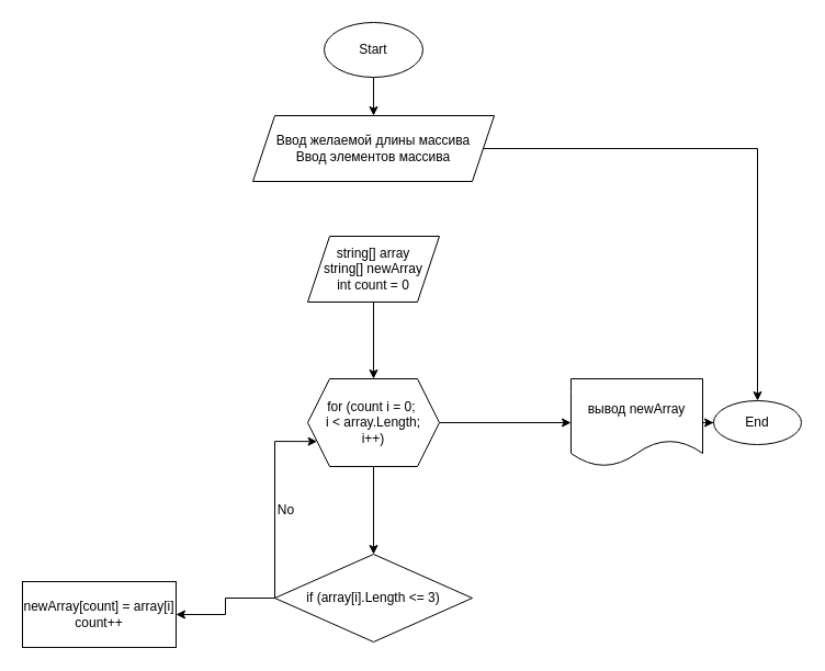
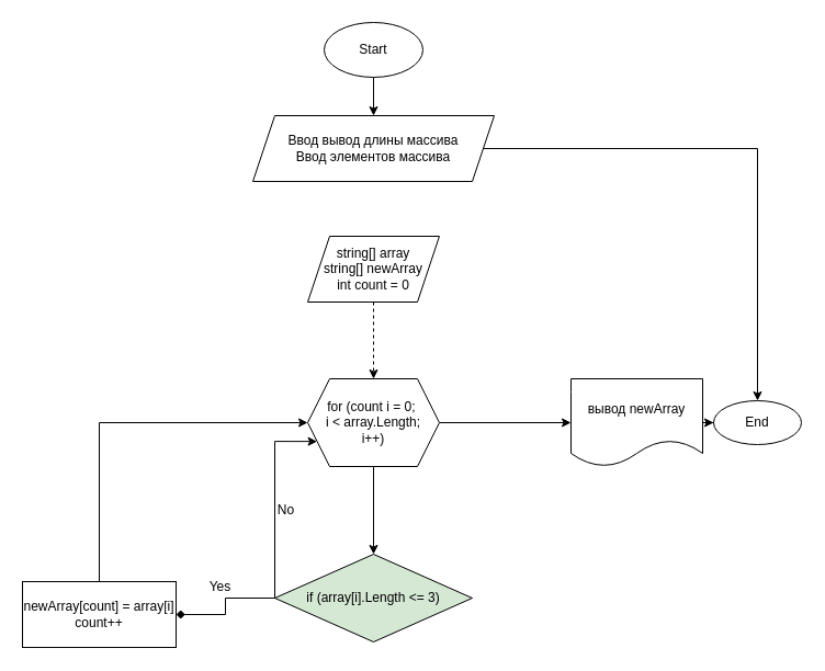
  <mxCell id="0" />
  <mxCell id="1" parent="0" />
- <mxCell id="2" value="" style="edgeStyle=orthogonalEdgeStyle;rounded=0;orthogonalLoop=1;jettySize=auto;html=1;" edge="1" parent="1" source="3" target="6"><mxGeometry relative="1" as="geometry" /></mxCell>
+ <mxCell id="2" value="" style="edgeStyle=orthogonalEdgeStyle;rounded=0;orthogonalLoop=1;jettySize=auto;html=1;dashed=1;" edge="1" parent="1" source="3" target="6"><mxGeometry relative="1" as="geometry" /></mxCell>
  <mxCell id="3" value="string[] array&lt;br&gt;string[] newArray&lt;br&gt;int count = 0" style="shape=parallelogram;perimeter=parallelogramPerimeter;whiteSpace=wrap;html=1;fixedSize=1;" vertex="1" parent="1"><mxGeometry x="280" y="215" width="120" height="60" as="geometry" /></mxCell>
  <mxCell id="4" value="" style="edgeStyle=orthogonalEdgeStyle;rounded=0;orthogonalLoop=1;jettySize=auto;html=1;" edge="1" parent="1" source="6" target="9"><mxGeometry relative="1" as="geometry" /></mxCell>
  <mxCell id="5" value="" style="edgeStyle=orthogonalEdgeStyle;rounded=0;orthogonalLoop=1;jettySize=auto;html=1;" edge="1" parent="1" source="6" target="15"><mxGeometry relative="1" as="geometry" /></mxCell>
  <mxCell id="6" value="for (count i = 0;&amp;nbsp;&lt;br&gt;i &amp;lt; array.Length;&lt;br&gt;i++)" style="shape=hexagon;perimeter=hexagonPerimeter2;whiteSpace=wrap;html=1;fixedSize=1;" vertex="1" parent="1"><mxGeometry x="280" y="345" width="120" height="80" as="geometry" /></mxCell>
- <mxCell id="7" value="" style="edgeStyle=orthogonalEdgeStyle;rounded=0;orthogonalLoop=1;jettySize=auto;html=1;" edge="1" parent="1" source="9" target="11"><mxGeometry relative="1" as="geometry" /></mxCell>
+ <mxCell id="7" value="" style="edgeStyle=orthogonalEdgeStyle;rounded=0;orthogonalLoop=1;jettySize=auto;html=1;endArrow=diamond;" edge="1" parent="1" source="9" target="11"><mxGeometry relative="1" as="geometry" /></mxCell>
  <mxCell id="8" style="edgeStyle=orthogonalEdgeStyle;rounded=0;orthogonalLoop=1;jettySize=auto;html=1;entryX=0;entryY=0.75;entryDx=0;entryDy=0;" edge="1" parent="1" source="9" target="6"><mxGeometry x="-0.006" y="-60" relative="1" as="geometry"><mxPoint x="230" y="445" as="targetPoint" /><Array as="points"><mxPoint x="250" y="402" /></Array><mxPoint as="offset" /></mxGeometry></mxCell>
- <mxCell id="9" value="if (array[i].Length &amp;lt;= 3)" style="rhombus;whiteSpace=wrap;html=1;" vertex="1" parent="1"><mxGeometry x="250" y="505" width="180" height="80" as="geometry" /></mxCell>
+ <mxCell id="9" value="if (array[i].Length &amp;lt;= 3)" style="rhombus;whiteSpace=wrap;html=1;fillColor=#d5e8d4;" vertex="1" parent="1"><mxGeometry x="250" y="505" width="180" height="80" as="geometry" /></mxCell>
+ <mxCell id="10" style="edgeStyle=orthogonalEdgeStyle;rounded=0;orthogonalLoop=1;jettySize=auto;html=1;entryX=0;entryY=0.5;entryDx=0;entryDy=0;" edge="1" parent="1" source="11" target="6"><mxGeometry relative="1" as="geometry"><Array as="points"><mxPoint x="90" y="385" /></Array></mxGeometry></mxCell>
  <mxCell id="11" value="newArray[count] = array[i]&lt;br&gt;count++" style="whiteSpace=wrap;html=1;" vertex="1" parent="1"><mxGeometry x="20" y="530" width="140" height="60" as="geometry" /></mxCell>
+ <mxCell id="12" value="Yes" style="text;html=1;align=center;verticalAlign=middle;resizable=0;points=[];autosize=1;strokeColor=none;fillColor=none;" vertex="1" parent="1"><mxGeometry x="180" y="520" width="40" height="30" as="geometry" /></mxCell>
  <mxCell id="13" value="No" style="text;html=1;align=center;verticalAlign=middle;resizable=0;points=[];autosize=1;strokeColor=none;fillColor=none;" vertex="1" parent="1"><mxGeometry x="240" y="450" width="40" height="30" as="geometry" /></mxCell>
  <mxCell id="14" value="" style="edgeStyle=orthogonalEdgeStyle;rounded=0;orthogonalLoop=1;jettySize=auto;html=1;" edge="1" parent="1" source="15" target="20"><mxGeometry relative="1" as="geometry" /></mxCell>
  <mxCell id="15" value="вывод newArray" style="shape=document;whiteSpace=wrap;html=1;boundedLbl=1;" vertex="1" parent="1"><mxGeometry x="520" y="345" width="120" height="80" as="geometry" /></mxCell>
  <mxCell id="16" value="" style="edgeStyle=orthogonalEdgeStyle;rounded=0;orthogonalLoop=1;jettySize=auto;html=1;" edge="1" parent="1" source="17" target="20"><mxGeometry relative="1" as="geometry" /></mxCell>
- <mxCell id="17" value="Ввод желаемой длины массива&lt;br&gt;Ввод элементов массива" style="shape=parallelogram;perimeter=parallelogramPerimeter;whiteSpace=wrap;html=1;fixedSize=1;" vertex="1" parent="1"><mxGeometry x="230" y="105" width="220" height="60" as="geometry" /></mxCell>
+ <mxCell id="17" value="Ввод вывод длины массива&lt;br&gt;Ввод элементов массива" style="shape=parallelogram;perimeter=parallelogramPerimeter;whiteSpace=wrap;html=1;fixedSize=1;" vertex="1" parent="1"><mxGeometry x="230" y="105" width="220" height="60" as="geometry" /></mxCell>
  <mxCell id="18" value="" style="edgeStyle=orthogonalEdgeStyle;rounded=0;orthogonalLoop=1;jettySize=auto;html=1;" edge="1" parent="1" source="19" target="17"><mxGeometry relative="1" as="geometry" /></mxCell>
  <mxCell id="19" value="Start" style="ellipse;whiteSpace=wrap;html=1;" vertex="1" parent="1"><mxGeometry x="295" y="20" width="90" height="50" as="geometry" /></mxCell>
  <mxCell id="20" value="End" style="ellipse;whiteSpace=wrap;html=1;" vertex="1" parent="1"><mxGeometry x="650" y="365" width="80" height="40" as="geometry" /></mxCell>
